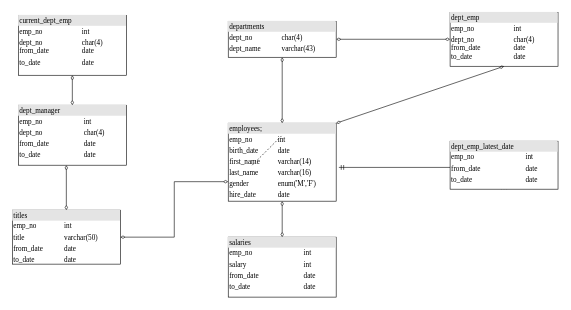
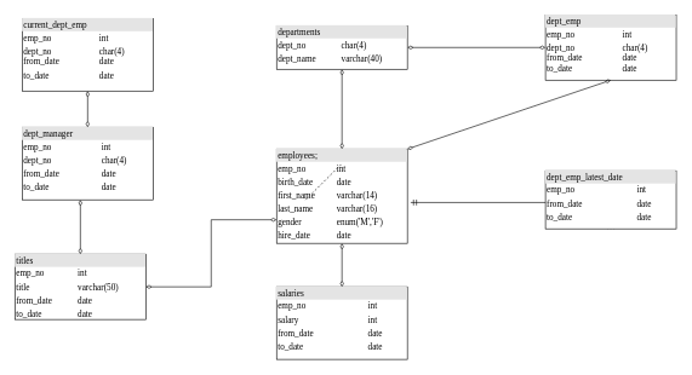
  <mxCell id="0" />
  <mxCell id="1" parent="0" />
  <mxCell id="2" value="&lt;div style=&quot;box-sizing: border-box ; width: 100% ; background: #e4e4e4 ; padding: 2px&quot;&gt;current_dept_emp&lt;/div&gt;&lt;table style=&quot;width: 100% ; font-size: 1em&quot; cellspacing=&quot;0&quot; cellpadding=&quot;2&quot;&gt;&lt;tbody&gt;&lt;tr&gt;&lt;td&gt;emp_no&lt;br&gt;&lt;/td&gt;&lt;td&gt;int&lt;/td&gt;&lt;/tr&gt;&lt;tr&gt;&lt;td&gt;dept_no&lt;br&gt;from_date&lt;br&gt;&lt;/td&gt;&lt;td&gt;char(4)&lt;br&gt;date&lt;br&gt;&lt;/td&gt;&lt;/tr&gt;&lt;tr&gt;&lt;td&gt;to_date&lt;br&gt;&lt;/td&gt;&lt;td&gt;date&lt;/td&gt;&lt;/tr&gt;&lt;/tbody&gt;&lt;/table&gt;" style="verticalAlign=top;align=left;overflow=fill;html=1;rounded=0;shadow=0;comic=0;labelBackgroundColor=none;strokeWidth=1;fontFamily=Verdana;fontSize=12" parent="1" vertex="1"><mxGeometry x="30" y="25" width="180" height="100" as="geometry" /></mxCell>
  <mxCell id="3" style="edgeStyle=orthogonalEdgeStyle;html=1;entryX=0.5;entryY=0;labelBackgroundColor=none;startArrow=diamondThin;endArrow=diamondThin;fontFamily=Verdana;fontSize=12;align=left;endFill=0;startFill=0;" parent="1" source="6" target="13" edge="1"><mxGeometry relative="1" as="geometry" /></mxCell>
  <mxCell id="4" style="edgeStyle=orthogonalEdgeStyle;html=1;labelBackgroundColor=none;startArrow=ERmandOne;endArrow=ERoneToMany;fontFamily=Verdana;fontSize=12;align=left;entryX=0.5;entryY=1;exitX=1.025;exitY=0.567;exitDx=0;exitDy=0;exitPerimeter=0;entryDx=0;entryDy=0;" parent="1" source="13" target="14" edge="1"><mxGeometry relative="1" as="geometry"><Array as="points"><mxPoint x="840" y="279" /></Array></mxGeometry></mxCell>
  <mxCell id="5" style="edgeStyle=orthogonalEdgeStyle;html=1;labelBackgroundColor=none;startArrow=diamondThin;endArrow=diamondThin;fontFamily=Verdana;fontSize=12;align=left;rounded=0;endFill=0;startFill=0;" parent="1" source="6" target="15" edge="1"><mxGeometry relative="1" as="geometry" /></mxCell>
- <mxCell id="6" value="&lt;div style=&quot;box-sizing: border-box ; width: 100% ; background: #e4e4e4 ; padding: 2px&quot;&gt;departments&lt;/div&gt;&lt;table style=&quot;width: 100% ; font-size: 1em&quot; cellspacing=&quot;0&quot; cellpadding=&quot;2&quot;&gt;&lt;tbody&gt;&lt;tr&gt;&lt;td&gt;dept_no&lt;/td&gt;&lt;td&gt;char(4)&lt;/td&gt;&lt;/tr&gt;&lt;tr&gt;&lt;td&gt;dept_name&lt;/td&gt;&lt;td&gt;varchar(43)&lt;/td&gt;&lt;/tr&gt;&lt;tr&gt;&lt;td&gt;&lt;br&gt;&lt;/td&gt;&lt;td&gt;&lt;br&gt;&lt;/td&gt;&lt;/tr&gt;&lt;tr&gt;&lt;td&gt;&lt;br&gt;&lt;/td&gt;&lt;td&gt;&lt;br&gt;&lt;/td&gt;&lt;/tr&gt;&lt;tr&gt;&lt;td&gt;&lt;br&gt;&lt;/td&gt;&lt;td&gt;&lt;br&gt;&lt;/td&gt;&lt;/tr&gt;&lt;tr&gt;&lt;td&gt;&lt;br&gt;&lt;/td&gt;&lt;td&gt;&lt;br&gt;&lt;/td&gt;&lt;/tr&gt;&lt;/tbody&gt;&lt;/table&gt;" style="verticalAlign=top;align=left;overflow=fill;html=1;rounded=0;shadow=0;comic=0;labelBackgroundColor=none;strokeWidth=1;fontFamily=Verdana;fontSize=12" parent="1" vertex="1"><mxGeometry x="380" y="35" width="180" height="60" as="geometry" /></mxCell>
+ <mxCell id="6" value="&lt;div style=&quot;box-sizing: border-box ; width: 100% ; background: #e4e4e4 ; padding: 2px&quot;&gt;departments&lt;/div&gt;&lt;table style=&quot;width: 100% ; font-size: 1em&quot; cellspacing=&quot;0&quot; cellpadding=&quot;2&quot;&gt;&lt;tbody&gt;&lt;tr&gt;&lt;td&gt;dept_no&lt;/td&gt;&lt;td&gt;char(4)&lt;/td&gt;&lt;/tr&gt;&lt;tr&gt;&lt;td&gt;dept_name&lt;/td&gt;&lt;td&gt;varchar(40)&lt;/td&gt;&lt;/tr&gt;&lt;tr&gt;&lt;td&gt;&lt;br&gt;&lt;/td&gt;&lt;td&gt;&lt;br&gt;&lt;/td&gt;&lt;/tr&gt;&lt;tr&gt;&lt;td&gt;&lt;br&gt;&lt;/td&gt;&lt;td&gt;&lt;br&gt;&lt;/td&gt;&lt;/tr&gt;&lt;tr&gt;&lt;td&gt;&lt;br&gt;&lt;/td&gt;&lt;td&gt;&lt;br&gt;&lt;/td&gt;&lt;/tr&gt;&lt;tr&gt;&lt;td&gt;&lt;br&gt;&lt;/td&gt;&lt;td&gt;&lt;br&gt;&lt;/td&gt;&lt;/tr&gt;&lt;/tbody&gt;&lt;/table&gt;" style="verticalAlign=top;align=left;overflow=fill;html=1;rounded=0;shadow=0;comic=0;labelBackgroundColor=none;strokeWidth=1;fontFamily=Verdana;fontSize=12" parent="1" vertex="1"><mxGeometry x="380" y="35" width="180" height="60" as="geometry" /></mxCell>
  <mxCell id="7" style="edgeStyle=orthogonalEdgeStyle;html=1;exitX=0;exitY=0.75;entryX=1;entryY=0.5;labelBackgroundColor=none;startArrow=diamondThin;endArrow=diamondThin;fontFamily=Verdana;fontSize=12;align=left;jumpSize=0;rounded=0;endFill=0;startFill=0;" parent="1" source="13" target="8" edge="1"><mxGeometry relative="1" as="geometry" /></mxCell>
  <mxCell id="8" value="&lt;div style=&quot;box-sizing: border-box ; width: 100% ; background: #e4e4e4 ; padding: 2px&quot;&gt;titles&lt;/div&gt;&lt;table style=&quot;width: 100% ; font-size: 1em&quot; cellspacing=&quot;0&quot; cellpadding=&quot;2&quot;&gt;&lt;tbody&gt;&lt;tr&gt;&lt;td&gt;emp_no&lt;/td&gt;&lt;td&gt;int&lt;/td&gt;&lt;/tr&gt;&lt;tr&gt;&lt;td&gt;title&lt;/td&gt;&lt;td&gt;varchar(50)&lt;/td&gt;&lt;/tr&gt;&lt;tr&gt;&lt;td&gt;from_date&lt;/td&gt;&lt;td&gt;date&lt;/td&gt;&lt;/tr&gt;&lt;tr&gt;&lt;td&gt;to_date&lt;/td&gt;&lt;td&gt;date&lt;br&gt;&lt;/td&gt;&lt;/tr&gt;&lt;/tbody&gt;&lt;/table&gt;" style="verticalAlign=top;align=left;overflow=fill;html=1;rounded=0;shadow=0;comic=0;labelBackgroundColor=none;strokeWidth=1;fontFamily=Verdana;fontSize=12" parent="1" vertex="1"><mxGeometry x="20" y="350" width="180" height="90" as="geometry" /></mxCell>
  <mxCell id="9" style="edgeStyle=orthogonalEdgeStyle;html=1;entryX=0.5;entryY=0;labelBackgroundColor=none;startArrow=diamondThin;endArrow=diamondThin;fontFamily=Verdana;fontSize=12;align=left;entryDx=0;entryDy=0;endFill=0;startFill=0;" parent="1" source="10" target="8" edge="1"><mxGeometry relative="1" as="geometry"><mxPoint x="110" y="335" as="targetPoint" /><Array as="points"><mxPoint x="110" y="350" /></Array></mxGeometry></mxCell>
  <mxCell id="10" value="&lt;div style=&quot;box-sizing: border-box ; width: 100% ; background: #e4e4e4 ; padding: 2px&quot;&gt;dept_manager&lt;/div&gt;&lt;table style=&quot;width: 100% ; font-size: 1em&quot; cellspacing=&quot;0&quot; cellpadding=&quot;2&quot;&gt;&lt;tbody&gt;&lt;tr&gt;&lt;td&gt;emp_no&lt;/td&gt;&lt;td&gt;&lt;br&gt;&lt;/td&gt;&lt;td&gt;int&lt;/td&gt;&lt;/tr&gt;&lt;tr&gt;&lt;td&gt;dept_no&lt;/td&gt;&lt;td&gt;&lt;br&gt;&lt;/td&gt;&lt;td&gt;char(4)&lt;/td&gt;&lt;/tr&gt;&lt;tr&gt;&lt;td&gt;from_date&lt;br&gt;&lt;/td&gt;&lt;td&gt;&lt;br&gt;&lt;/td&gt;&lt;td&gt;date &lt;br&gt;&lt;/td&gt;&lt;/tr&gt;&lt;tr&gt;&lt;td&gt;to_date&lt;br&gt;&lt;/td&gt;&lt;td&gt;&lt;br&gt;&lt;/td&gt;&lt;td&gt;date&lt;br&gt;&lt;/td&gt;&lt;/tr&gt;&lt;tr&gt;&lt;td&gt;&lt;br&gt;&lt;/td&gt;&lt;td&gt;&lt;br&gt;&lt;/td&gt;&lt;td&gt;&lt;br&gt;&lt;/td&gt;&lt;/tr&gt;&lt;/tbody&gt;&lt;/table&gt;" style="verticalAlign=top;align=left;overflow=fill;html=1;rounded=0;shadow=0;comic=0;labelBackgroundColor=none;strokeWidth=1;fontFamily=Verdana;fontSize=12" parent="1" vertex="1"><mxGeometry x="30" y="175" width="180" height="100" as="geometry" /></mxCell>
  <mxCell id="11" value="&lt;div style=&quot;box-sizing: border-box ; width: 100% ; background: #e4e4e4 ; padding: 2px&quot;&gt;salaries&lt;/div&gt;&lt;table style=&quot;width: 100% ; font-size: 1em&quot; cellspacing=&quot;0&quot; cellpadding=&quot;2&quot;&gt;&lt;tbody&gt;&lt;tr&gt;&lt;td&gt;emp_no&lt;/td&gt;&lt;td&gt;int&lt;/td&gt;&lt;/tr&gt;&lt;tr&gt;&lt;td&gt;salary&lt;/td&gt;&lt;td&gt;int&lt;/td&gt;&lt;/tr&gt;&lt;tr&gt;&lt;td&gt;from_date&lt;/td&gt;&lt;td&gt;date&lt;/td&gt;&lt;/tr&gt;&lt;tr&gt;&lt;td&gt;to_date&lt;/td&gt;&lt;td&gt;date&lt;br&gt;&lt;/td&gt;&lt;/tr&gt;&lt;tr&gt;&lt;td&gt;&lt;br&gt;&lt;/td&gt;&lt;td&gt;&lt;br&gt;&lt;/td&gt;&lt;/tr&gt;&lt;/tbody&gt;&lt;/table&gt;" style="verticalAlign=top;align=left;overflow=fill;html=1;rounded=0;shadow=0;comic=0;labelBackgroundColor=none;strokeWidth=1;fontFamily=Verdana;fontSize=12" parent="1" vertex="1"><mxGeometry x="380" y="395" width="180" height="100" as="geometry" /></mxCell>
  <mxCell id="12" style="edgeStyle=orthogonalEdgeStyle;html=1;entryX=0.5;entryY=0;labelBackgroundColor=none;startArrow=diamondThin;endArrow=diamondThin;fontFamily=Verdana;fontSize=12;align=left;endFill=0;startFill=0;" parent="1" source="13" target="11" edge="1"><mxGeometry relative="1" as="geometry" /></mxCell>
  <mxCell id="13" value="&lt;div style=&quot;box-sizing: border-box ; width: 100% ; background: #e4e4e4 ; padding: 2px&quot;&gt;employees;&lt;/div&gt;&lt;table style=&quot;width: 100% ; font-size: 1em&quot; cellspacing=&quot;0&quot; cellpadding=&quot;2&quot;&gt;&lt;tbody&gt;&lt;tr&gt;&lt;td&gt;emp_no&lt;/td&gt;&lt;td&gt;int&lt;/td&gt;&lt;/tr&gt;&lt;tr&gt;&lt;td&gt;birth_date&lt;/td&gt;&lt;td&gt;date&lt;/td&gt;&lt;/tr&gt;&lt;tr&gt;&lt;td&gt;first_name&lt;br&gt;&lt;/td&gt;&lt;td&gt;varchar(14)&lt;/td&gt;&lt;/tr&gt;&lt;tr&gt;&lt;td&gt;last_name&lt;br&gt;&lt;/td&gt;&lt;td&gt;varchar(16)&lt;br&gt;&lt;/td&gt;&lt;/tr&gt;&lt;tr&gt;&lt;td&gt;gender&lt;br&gt;&lt;/td&gt;&lt;td&gt;enum('M','F')&lt;br&gt;&lt;/td&gt;&lt;/tr&gt;&lt;tr&gt;&lt;td&gt;hire_date&lt;br&gt;&lt;/td&gt;&lt;td&gt;date&lt;br&gt;&lt;/td&gt;&lt;/tr&gt;&lt;tr&gt;&lt;td&gt;&lt;br&gt;&lt;/td&gt;&lt;td&gt;&lt;br&gt;&lt;/td&gt;&lt;/tr&gt;&lt;tr&gt;&lt;td&gt;&lt;br&gt;&lt;/td&gt;&lt;td&gt;&lt;br&gt;&lt;/td&gt;&lt;/tr&gt;&lt;tr&gt;&lt;td&gt;&lt;br&gt;&lt;/td&gt;&lt;td&gt;&lt;br&gt;&lt;/td&gt;&lt;/tr&gt;&lt;tr&gt;&lt;td&gt;&lt;br&gt;&lt;/td&gt;&lt;td&gt;&lt;br&gt;&lt;/td&gt;&lt;/tr&gt;&lt;tr&gt;&lt;td&gt;&lt;br&gt;&lt;/td&gt;&lt;td&gt;&lt;br&gt;&lt;/td&gt;&lt;/tr&gt;&lt;tr&gt;&lt;td&gt;&lt;br&gt;&lt;/td&gt;&lt;td&gt;&lt;br&gt;&lt;/td&gt;&lt;/tr&gt;&lt;tr&gt;&lt;td&gt;&lt;br&gt;&lt;/td&gt;&lt;td&gt;&lt;br&gt;&lt;/td&gt;&lt;/tr&gt;&lt;tr&gt;&lt;td&gt;&lt;br&gt;&lt;/td&gt;&lt;td&gt;&lt;br&gt;&lt;/td&gt;&lt;/tr&gt;&lt;tr&gt;&lt;td&gt;&lt;br&gt;&lt;/td&gt;&lt;td&gt;&lt;br&gt;&lt;/td&gt;&lt;/tr&gt;&lt;tr&gt;&lt;td&gt;&lt;br&gt;&lt;/td&gt;&lt;td&gt;&lt;br&gt;&lt;/td&gt;&lt;/tr&gt;&lt;tr&gt;&lt;td&gt;&lt;br&gt;&lt;/td&gt;&lt;td&gt;&lt;br&gt;&lt;/td&gt;&lt;/tr&gt;&lt;/tbody&gt;&lt;/table&gt;" style="verticalAlign=top;align=left;overflow=fill;html=1;rounded=0;shadow=0;comic=0;labelBackgroundColor=none;strokeWidth=1;fontFamily=Verdana;fontSize=12" parent="1" vertex="1"><mxGeometry x="380" y="205" width="180" height="130" as="geometry" /></mxCell>
  <mxCell id="14" value="&lt;div style=&quot;box-sizing: border-box ; width: 100% ; background: #e4e4e4 ; padding: 2px&quot;&gt;dept_emp_latest_date&lt;/div&gt;&lt;table style=&quot;width: 100% ; font-size: 1em&quot; cellspacing=&quot;0&quot; cellpadding=&quot;2&quot;&gt;&lt;tbody&gt;&lt;tr&gt;&lt;td&gt;emp_no&lt;/td&gt;&lt;td&gt;int&lt;/td&gt;&lt;/tr&gt;&lt;tr&gt;&lt;td&gt;from_date&lt;/td&gt;&lt;td&gt;date&lt;/td&gt;&lt;/tr&gt;&lt;tr&gt;&lt;td&gt;to_date&lt;/td&gt;&lt;td&gt;date&lt;/td&gt;&lt;/tr&gt;&lt;tr&gt;&lt;td&gt;&lt;br&gt;&lt;/td&gt;&lt;td&gt;&lt;br&gt;&lt;/td&gt;&lt;/tr&gt;&lt;tr&gt;&lt;td&gt;&lt;br&gt;&lt;/td&gt;&lt;td&gt;&lt;br&gt;&lt;/td&gt;&lt;/tr&gt;&lt;tr&gt;&lt;td&gt;&lt;br&gt;&lt;/td&gt;&lt;td&gt;&lt;br&gt;&lt;/td&gt;&lt;/tr&gt;&lt;tr&gt;&lt;td&gt;&lt;br&gt;&lt;/td&gt;&lt;td&gt;&lt;br&gt;&lt;/td&gt;&lt;/tr&gt;&lt;tr&gt;&lt;td&gt;&lt;br&gt;&lt;/td&gt;&lt;td&gt;&lt;br&gt;&lt;/td&gt;&lt;/tr&gt;&lt;tr&gt;&lt;td&gt;&lt;br&gt;&lt;/td&gt;&lt;td&gt;&lt;br&gt;&lt;/td&gt;&lt;/tr&gt;&lt;tr&gt;&lt;td&gt;&lt;br&gt;&lt;/td&gt;&lt;td&gt;&lt;br&gt;&lt;/td&gt;&lt;/tr&gt;&lt;tr&gt;&lt;td&gt;&lt;br&gt;&lt;/td&gt;&lt;td&gt;&lt;br&gt;&lt;/td&gt;&lt;/tr&gt;&lt;tr&gt;&lt;td&gt;&lt;br&gt;&lt;/td&gt;&lt;td&gt;&lt;br&gt;&lt;/td&gt;&lt;/tr&gt;&lt;/tbody&gt;&lt;/table&gt;" style="verticalAlign=top;align=left;overflow=fill;html=1;rounded=0;shadow=0;comic=0;labelBackgroundColor=none;strokeWidth=1;fontFamily=Verdana;fontSize=12" parent="1" vertex="1"><mxGeometry x="750" y="235" width="180" height="80" as="geometry" /></mxCell>
  <mxCell id="15" value="&lt;div style=&quot;box-sizing: border-box ; width: 100% ; background: #e4e4e4 ; padding: 2px&quot;&gt;dept_emp&lt;/div&gt;&lt;table style=&quot;width: 100% ; font-size: 1em&quot; cellspacing=&quot;0&quot; cellpadding=&quot;2&quot;&gt;&lt;tbody&gt;&lt;tr&gt;&lt;td&gt;emp_no&lt;/td&gt;&lt;td&gt;int&lt;/td&gt;&lt;/tr&gt;&lt;tr&gt;&lt;td&gt;dept_no&lt;br&gt;from_date&lt;br&gt;to_date&lt;br&gt;&lt;/td&gt;&lt;td&gt;char(4)&lt;br&gt;date&lt;br&gt;date&lt;br&gt;&lt;/td&gt;&lt;/tr&gt;&lt;tr&gt;&lt;td&gt;&lt;br&gt;&lt;/td&gt;&lt;td&gt;&lt;br&gt;&lt;/td&gt;&lt;/tr&gt;&lt;/tbody&gt;&lt;/table&gt;" style="verticalAlign=top;align=left;overflow=fill;html=1;rounded=0;shadow=0;comic=0;labelBackgroundColor=none;strokeWidth=1;fontFamily=Verdana;fontSize=12" parent="1" vertex="1"><mxGeometry x="750" y="20" width="180" height="90" as="geometry" /></mxCell>
  <mxCell id="16" value="" style="edgeStyle=orthogonalEdgeStyle;html=1;endArrow=diamondThin;startArrow=diamondThin;labelBackgroundColor=none;fontFamily=Verdana;fontSize=12;align=left;exitX=0.5;exitY=1;entryX=0.5;entryY=0;endFill=0;startFill=0;" parent="1" source="2" target="10" edge="1"><mxGeometry width="100" height="100" relative="1" as="geometry"><mxPoint x="270" y="295" as="sourcePoint" /><mxPoint x="370" y="195" as="targetPoint" /></mxGeometry></mxCell>
  <mxCell id="17" value="" style="endArrow=none;dashed=1;html=1;" edge="1" parent="1"><mxGeometry width="50" height="50" relative="1" as="geometry"><mxPoint x="420" y="275" as="sourcePoint" /><mxPoint x="470" y="225" as="targetPoint" /></mxGeometry></mxCell>
  <mxCell id="18" value="" style="endArrow=diamondThin;html=1;strokeWidth=1;entryX=0.5;entryY=1;entryDx=0;entryDy=0;exitX=1;exitY=0;exitDx=0;exitDy=0;endFill=0;startArrow=diamondThin;startFill=0;" edge="1" parent="1" source="13" target="15"><mxGeometry width="50" height="50" relative="1" as="geometry"><mxPoint x="420" y="275" as="sourcePoint" /><mxPoint x="470" y="225" as="targetPoint" /></mxGeometry></mxCell>
